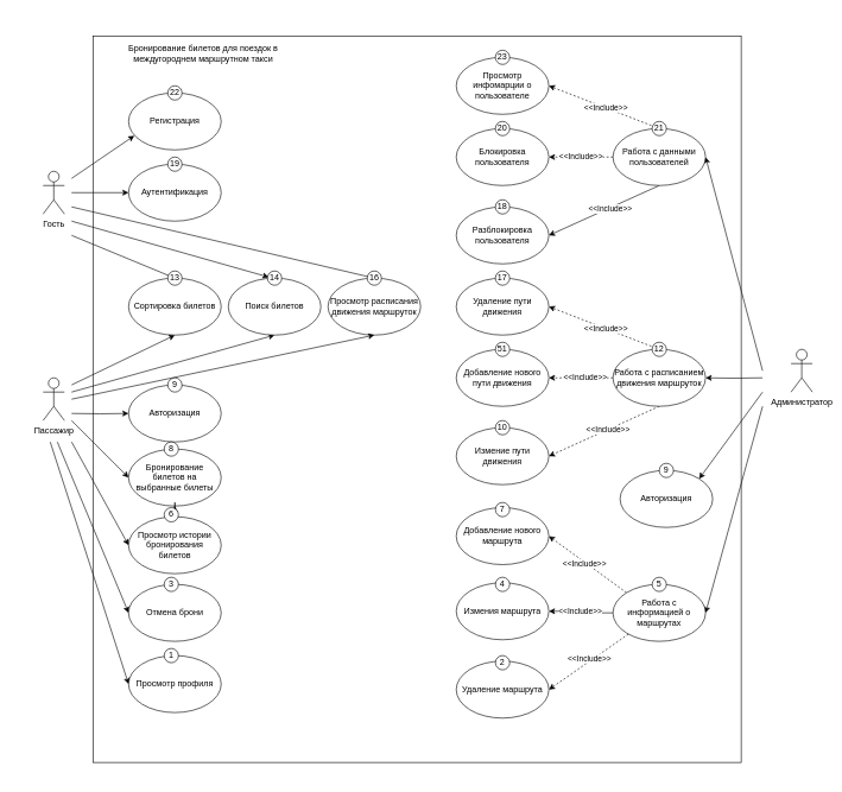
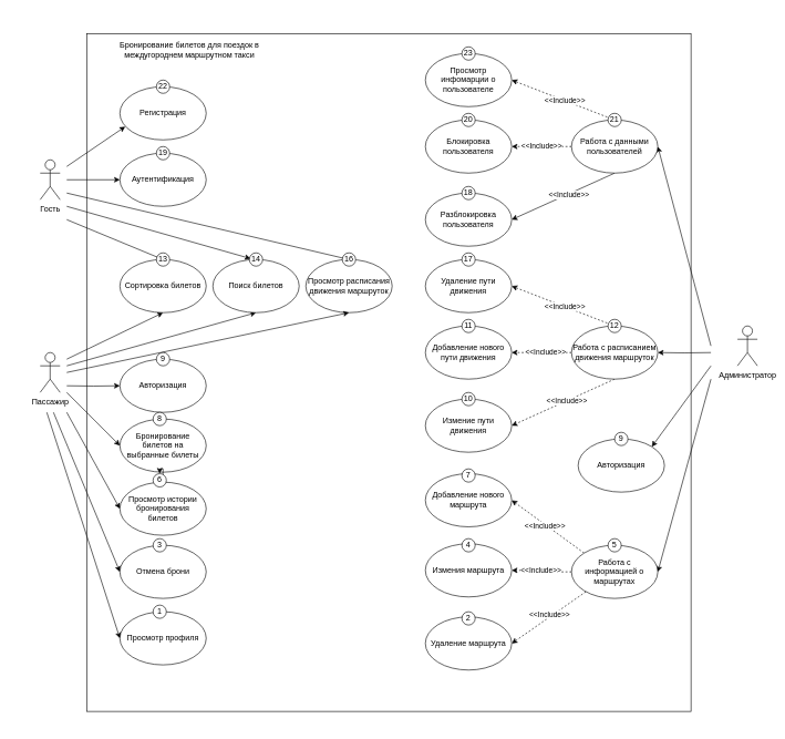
  <mxCell id="0" />
  <mxCell id="1" parent="0" />
  <mxCell id="2" value="" style="rounded=0;whiteSpace=wrap;html=1;strokeColor=none;fillColor=none;" parent="1" vertex="1"><mxGeometry x="20" y="20" width="1140" height="1070" as="geometry" /></mxCell>
  <mxCell id="3" value="" style="rounded=0;whiteSpace=wrap;html=1;" parent="1" vertex="1"><mxGeometry x="130" y="50" width="910" height="1020" as="geometry" /></mxCell>
  <mxCell id="4" style="rounded=0;orthogonalLoop=1;jettySize=auto;html=1;entryX=0.5;entryY=0;entryDx=0;entryDy=0;" parent="1" target="21" edge="1"><mxGeometry relative="1" as="geometry"><mxPoint x="100" y="330" as="sourcePoint" /></mxGeometry></mxCell>
  <mxCell id="5" style="rounded=0;orthogonalLoop=1;jettySize=auto;html=1;entryX=0.437;entryY=-0.017;entryDx=0;entryDy=0;entryPerimeter=0;" parent="1" target="20" edge="1"><mxGeometry relative="1" as="geometry"><mxPoint x="100" y="310" as="sourcePoint" /></mxGeometry></mxCell>
  <mxCell id="6" style="rounded=0;orthogonalLoop=1;jettySize=auto;html=1;entryX=0;entryY=0.5;entryDx=0;entryDy=0;" parent="1" target="18" edge="1"><mxGeometry relative="1" as="geometry"><mxPoint x="100" y="270" as="sourcePoint" /></mxGeometry></mxCell>
  <mxCell id="7" style="rounded=0;orthogonalLoop=1;jettySize=auto;html=1;entryX=0.5;entryY=0;entryDx=0;entryDy=0;" parent="1" target="19" edge="1"><mxGeometry relative="1" as="geometry"><mxPoint x="100" y="290" as="sourcePoint" /></mxGeometry></mxCell>
  <mxCell id="8" value="Гость" style="shape=umlActor;verticalLabelPosition=bottom;verticalAlign=top;html=1;outlineConnect=0;" parent="1" vertex="1"><mxGeometry x="60" y="240" width="30" height="60" as="geometry" /></mxCell>
  <mxCell id="9" style="rounded=0;orthogonalLoop=1;jettySize=auto;html=1;entryX=0.5;entryY=1;entryDx=0;entryDy=0;" parent="1" target="21" edge="1"><mxGeometry relative="1" as="geometry"><mxPoint x="100" y="540" as="sourcePoint" /></mxGeometry></mxCell>
  <mxCell id="10" style="rounded=0;orthogonalLoop=1;jettySize=auto;html=1;entryX=0.5;entryY=1;entryDx=0;entryDy=0;" parent="1" target="20" edge="1"><mxGeometry relative="1" as="geometry"><mxPoint x="100" y="550" as="sourcePoint" /></mxGeometry></mxCell>
  <mxCell id="11" style="edgeStyle=orthogonalEdgeStyle;rounded=0;orthogonalLoop=1;jettySize=auto;html=1;entryX=0;entryY=0.5;entryDx=0;entryDy=0;" parent="1" target="23" edge="1"><mxGeometry relative="1" as="geometry"><mxPoint x="100" y="580" as="sourcePoint" /></mxGeometry></mxCell>
  <mxCell id="12" style="rounded=0;orthogonalLoop=1;jettySize=auto;html=1;entryX=0;entryY=0.5;entryDx=0;entryDy=0;" parent="1" target="25" edge="1"><mxGeometry relative="1" as="geometry"><mxPoint x="100" y="590" as="sourcePoint" /></mxGeometry></mxCell>
  <mxCell id="13" style="rounded=0;orthogonalLoop=1;jettySize=auto;html=1;entryX=0;entryY=0.5;entryDx=0;entryDy=0;" parent="1" target="27" edge="1"><mxGeometry relative="1" as="geometry"><mxPoint x="100" y="620" as="sourcePoint" /></mxGeometry></mxCell>
  <mxCell id="14" style="rounded=0;orthogonalLoop=1;jettySize=auto;html=1;entryX=0;entryY=0.5;entryDx=0;entryDy=0;" parent="1" target="28" edge="1"><mxGeometry relative="1" as="geometry"><mxPoint x="80" y="620" as="sourcePoint" /></mxGeometry></mxCell>
  <mxCell id="15" style="rounded=0;orthogonalLoop=1;jettySize=auto;html=1;entryX=0;entryY=0.5;entryDx=0;entryDy=0;" parent="1" target="29" edge="1"><mxGeometry relative="1" as="geometry"><mxPoint x="70" y="620" as="sourcePoint" /></mxGeometry></mxCell>
  <mxCell id="16" value="Пассажир" style="shape=umlActor;verticalLabelPosition=bottom;verticalAlign=top;html=1;outlineConnect=0;" parent="1" vertex="1"><mxGeometry x="60" y="530" width="30" height="60" as="geometry" /></mxCell>
  <mxCell id="17" value="Регистрация" style="ellipse;whiteSpace=wrap;html=1;" parent="1" vertex="1"><mxGeometry x="180" y="130" width="130" height="80" as="geometry" /></mxCell>
  <mxCell id="18" value="Аутентификация" style="ellipse;whiteSpace=wrap;html=1;" parent="1" vertex="1"><mxGeometry x="180" y="230" width="130" height="80" as="geometry" /></mxCell>
  <mxCell id="19" value="Просмотр расписания движения маршруток" style="ellipse;whiteSpace=wrap;html=1;" parent="1" vertex="1"><mxGeometry x="460" y="390" width="130" height="80" as="geometry" /></mxCell>
  <mxCell id="20" value="Поиск билетов" style="ellipse;whiteSpace=wrap;html=1;" parent="1" vertex="1"><mxGeometry x="320" y="390" width="130" height="80" as="geometry" /></mxCell>
  <mxCell id="21" value="Сортировка билетов" style="ellipse;whiteSpace=wrap;html=1;" parent="1" vertex="1"><mxGeometry x="180" y="390" width="130" height="80" as="geometry" /></mxCell>
  <mxCell id="22" style="rounded=0;orthogonalLoop=1;jettySize=auto;html=1;entryX=0.062;entryY=0.75;entryDx=0;entryDy=0;entryPerimeter=0;" parent="1" target="17" edge="1"><mxGeometry relative="1" as="geometry"><mxPoint x="100" y="250" as="sourcePoint" /></mxGeometry></mxCell>
  <mxCell id="23" value="Авторизация" style="ellipse;whiteSpace=wrap;html=1;" parent="1" vertex="1"><mxGeometry x="180" y="540" width="130" height="80" as="geometry" /></mxCell>
  <mxCell id="24" style="rounded=0;orthogonalLoop=1;jettySize=auto;html=1;entryX=0.5;entryY=1;entryDx=0;entryDy=0;" parent="1" target="19" edge="1"><mxGeometry relative="1" as="geometry"><mxPoint x="100" y="560" as="sourcePoint" /><mxPoint x="470" y="470" as="targetPoint" /></mxGeometry></mxCell>
  <mxCell id="25" value="Бронирование билетов на выбранные билеты" style="ellipse;whiteSpace=wrap;html=1;" parent="1" vertex="1"><mxGeometry x="180" y="630" width="130" height="80" as="geometry" /></mxCell>
- <mxCell id="26" value="" style="edgeStyle=orthogonalEdgeStyle;rounded=0;orthogonalLoop=1;jettySize=auto;html=1;" edge="1" parent="1" source="27" target="25"><mxGeometry relative="1" as="geometry" /></mxCell>
+ <mxCell id="26" value="" style="edgeStyle=orthogonalEdgeStyle;rounded=0;orthogonalLoop=1;jettySize=auto;html=1;" edge="1" parent="1" source="27" target="72"><mxGeometry relative="1" as="geometry" /></mxCell>
  <mxCell id="27" value="Просмотр истории бронирования билетов" style="ellipse;whiteSpace=wrap;html=1;" parent="1" vertex="1"><mxGeometry x="180" y="725" width="130" height="80" as="geometry" /></mxCell>
  <mxCell id="28" value="Отмена брони" style="ellipse;whiteSpace=wrap;html=1;" parent="1" vertex="1"><mxGeometry x="180" y="820" width="130" height="80" as="geometry" /></mxCell>
  <mxCell id="29" value="Просмотр профиля" style="ellipse;whiteSpace=wrap;html=1;" parent="1" vertex="1"><mxGeometry x="180" y="920" width="130" height="80" as="geometry" /></mxCell>
  <mxCell id="30" style="rounded=0;orthogonalLoop=1;jettySize=auto;html=1;entryX=1;entryY=0.5;entryDx=0;entryDy=0;" parent="1" target="61" edge="1"><mxGeometry relative="1" as="geometry"><mxPoint x="1070" y="520" as="sourcePoint" /></mxGeometry></mxCell>
  <mxCell id="31" style="edgeStyle=orthogonalEdgeStyle;rounded=0;orthogonalLoop=1;jettySize=auto;html=1;entryX=1;entryY=0.5;entryDx=0;entryDy=0;" parent="1" target="41" edge="1"><mxGeometry relative="1" as="geometry"><mxPoint x="1070" y="530" as="sourcePoint" /></mxGeometry></mxCell>
  <mxCell id="32" style="rounded=0;orthogonalLoop=1;jettySize=auto;html=1;entryX=1;entryY=0.5;entryDx=0;entryDy=0;" parent="1" target="51" edge="1"><mxGeometry relative="1" as="geometry"><mxPoint x="1070" y="570" as="sourcePoint" /></mxGeometry></mxCell>
  <mxCell id="33" style="rounded=0;orthogonalLoop=1;jettySize=auto;html=1;entryX=1;entryY=0;entryDx=0;entryDy=0;" parent="1" target="66" edge="1"><mxGeometry relative="1" as="geometry"><mxPoint x="1070" y="550" as="sourcePoint" /></mxGeometry></mxCell>
  <mxCell id="34" value="Администратор" style="shape=umlActor;verticalLabelPosition=bottom;verticalAlign=top;html=1;outlineConnect=0;" parent="1" vertex="1"><mxGeometry x="1110" y="490" width="30" height="60" as="geometry" /></mxCell>
  <mxCell id="35" style="rounded=0;orthogonalLoop=1;jettySize=auto;html=1;exitX=0.5;exitY=1;exitDx=0;exitDy=0;entryX=1;entryY=0.5;entryDx=0;entryDy=0;dashed=1;" parent="1" source="41" target="43" edge="1"><mxGeometry relative="1" as="geometry" /></mxCell>
  <mxCell id="36" value="&amp;lt;&amp;lt;Include&amp;gt;&amp;gt;" style="edgeLabel;html=1;align=center;verticalAlign=middle;resizable=0;points=[];" parent="35" vertex="1" connectable="0"><mxGeometry x="-0.054" relative="1" as="geometry"><mxPoint as="offset" /></mxGeometry></mxCell>
  <mxCell id="37" style="rounded=0;orthogonalLoop=1;jettySize=auto;html=1;exitX=0;exitY=0.5;exitDx=0;exitDy=0;entryX=1;entryY=0.5;entryDx=0;entryDy=0;dashed=1;" parent="1" source="41" target="42" edge="1"><mxGeometry relative="1" as="geometry" /></mxCell>
  <mxCell id="38" value="&amp;lt;&amp;lt;Include&amp;gt;&amp;gt;" style="edgeLabel;html=1;align=center;verticalAlign=middle;resizable=0;points=[];" parent="37" vertex="1" connectable="0"><mxGeometry x="-0.122" y="-1" relative="1" as="geometry"><mxPoint as="offset" /></mxGeometry></mxCell>
  <mxCell id="39" style="rounded=0;orthogonalLoop=1;jettySize=auto;html=1;exitX=0.5;exitY=0;exitDx=0;exitDy=0;entryX=1;entryY=0.5;entryDx=0;entryDy=0;dashed=1;" parent="1" source="41" target="44" edge="1"><mxGeometry relative="1" as="geometry" /></mxCell>
  <mxCell id="40" value="&amp;lt;&amp;lt;Include&amp;gt;&amp;gt;" style="edgeLabel;html=1;align=center;verticalAlign=middle;resizable=0;points=[];" parent="39" vertex="1" connectable="0"><mxGeometry x="-0.023" relative="1" as="geometry"><mxPoint as="offset" /></mxGeometry></mxCell>
  <mxCell id="41" value="Работа с расписанием движения маршруток" style="ellipse;whiteSpace=wrap;html=1;" parent="1" vertex="1"><mxGeometry x="860" y="490" width="130" height="80" as="geometry" /></mxCell>
  <mxCell id="42" value="Добавление нового пути движения" style="ellipse;whiteSpace=wrap;html=1;" parent="1" vertex="1"><mxGeometry x="640" y="490" width="130" height="80" as="geometry" /></mxCell>
  <mxCell id="43" value="Измение  пути движения" style="ellipse;whiteSpace=wrap;html=1;" parent="1" vertex="1"><mxGeometry x="640" y="600" width="130" height="80" as="geometry" /></mxCell>
  <mxCell id="44" value="Удаление пути движения" style="ellipse;whiteSpace=wrap;html=1;" parent="1" vertex="1"><mxGeometry x="640" y="390" width="130" height="80" as="geometry" /></mxCell>
  <mxCell id="45" style="rounded=0;orthogonalLoop=1;jettySize=auto;html=1;exitX=0;exitY=0;exitDx=0;exitDy=0;entryX=1;entryY=0.5;entryDx=0;entryDy=0;dashed=1;" parent="1" source="51" target="52" edge="1"><mxGeometry relative="1" as="geometry" /></mxCell>
  <mxCell id="46" value="&amp;lt;&amp;lt;Include&amp;gt;&amp;gt;" style="edgeLabel;html=1;align=center;verticalAlign=middle;resizable=0;points=[];" parent="45" vertex="1" connectable="0"><mxGeometry x="0.068" y="2" relative="1" as="geometry"><mxPoint as="offset" /></mxGeometry></mxCell>
- <mxCell id="47" style="edgeStyle=orthogonalEdgeStyle;rounded=0;orthogonalLoop=1;jettySize=auto;html=1;exitX=0;exitY=0.5;exitDx=0;exitDy=0;entryX=1;entryY=0.5;entryDx=0;entryDy=0;dashed=0;" parent="1" source="51" target="53" edge="1"><mxGeometry relative="1" as="geometry" /></mxCell>
+ <mxCell id="47" style="edgeStyle=orthogonalEdgeStyle;rounded=0;orthogonalLoop=1;jettySize=auto;html=1;exitX=0;exitY=0.5;exitDx=0;exitDy=0;entryX=1;entryY=0.5;entryDx=0;entryDy=0;dashed=1;" parent="1" source="51" target="53" edge="1"><mxGeometry relative="1" as="geometry" /></mxCell>
  <mxCell id="48" value="&amp;lt;&amp;lt;Include&amp;gt;&amp;gt;" style="edgeLabel;html=1;align=center;verticalAlign=middle;resizable=0;points=[];" parent="47" vertex="1" connectable="0"><mxGeometry x="0.057" y="-1" relative="1" as="geometry"><mxPoint y="1" as="offset" /></mxGeometry></mxCell>
  <mxCell id="49" style="rounded=0;orthogonalLoop=1;jettySize=auto;html=1;entryX=1;entryY=0.5;entryDx=0;entryDy=0;dashed=1;" parent="1" source="51" target="54" edge="1"><mxGeometry relative="1" as="geometry" /></mxCell>
  <mxCell id="50" value="&amp;lt;&amp;lt;Include&amp;gt;&amp;gt;" style="edgeLabel;html=1;align=center;verticalAlign=middle;resizable=0;points=[];" parent="49" vertex="1" connectable="0"><mxGeometry x="-0.057" y="-4" relative="1" as="geometry"><mxPoint as="offset" /></mxGeometry></mxCell>
  <mxCell id="51" value="Работа с информацией о маршрутах" style="ellipse;whiteSpace=wrap;html=1;" parent="1" vertex="1"><mxGeometry x="860" y="820" width="130" height="80" as="geometry" /></mxCell>
  <mxCell id="52" value="Добавление нового маршрута" style="ellipse;whiteSpace=wrap;html=1;" parent="1" vertex="1"><mxGeometry x="640" y="712.25" width="130" height="80" as="geometry" /></mxCell>
  <mxCell id="53" value="Измения маршрута" style="ellipse;whiteSpace=wrap;html=1;" parent="1" vertex="1"><mxGeometry x="640" y="817.75" width="130" height="80" as="geometry" /></mxCell>
  <mxCell id="54" value="Удаление маршрута" style="ellipse;whiteSpace=wrap;html=1;" parent="1" vertex="1"><mxGeometry x="640" y="927.75" width="130" height="80" as="geometry" /></mxCell>
  <mxCell id="55" style="rounded=0;orthogonalLoop=1;jettySize=auto;html=1;exitX=0.5;exitY=1;exitDx=0;exitDy=0;entryX=1;entryY=0.5;entryDx=0;entryDy=0;dashed=0;" parent="1" source="61" target="63" edge="1"><mxGeometry relative="1" as="geometry" /></mxCell>
  <mxCell id="56" value="&amp;lt;&amp;lt;Include&amp;gt;&amp;gt;" style="edgeLabel;html=1;align=center;verticalAlign=middle;resizable=0;points=[];" parent="55" vertex="1" connectable="0"><mxGeometry x="-0.1" y="1" relative="1" as="geometry"><mxPoint as="offset" /></mxGeometry></mxCell>
  <mxCell id="57" style="rounded=0;orthogonalLoop=1;jettySize=auto;html=1;exitX=0;exitY=0.5;exitDx=0;exitDy=0;entryX=1;entryY=0.5;entryDx=0;entryDy=0;dashed=1;" parent="1" source="61" target="62" edge="1"><mxGeometry relative="1" as="geometry" /></mxCell>
  <mxCell id="58" value="&amp;lt;&amp;lt;Include&amp;gt;&amp;gt;" style="edgeLabel;html=1;align=center;verticalAlign=middle;resizable=0;points=[];" parent="57" vertex="1" connectable="0"><mxGeometry x="0.017" y="-1" relative="1" as="geometry"><mxPoint as="offset" /></mxGeometry></mxCell>
  <mxCell id="59" style="rounded=0;orthogonalLoop=1;jettySize=auto;html=1;exitX=0.5;exitY=0;exitDx=0;exitDy=0;entryX=1;entryY=0.5;entryDx=0;entryDy=0;dashed=1;" parent="1" source="61" target="64" edge="1"><mxGeometry relative="1" as="geometry" /></mxCell>
  <mxCell id="60" value="&amp;lt;&amp;lt;Include&amp;gt;&amp;gt;" style="edgeLabel;html=1;align=center;verticalAlign=middle;resizable=0;points=[];" parent="59" vertex="1" connectable="0"><mxGeometry x="-0.023" relative="1" as="geometry"><mxPoint as="offset" /></mxGeometry></mxCell>
  <mxCell id="61" value="Работа с данными пользователей" style="ellipse;whiteSpace=wrap;html=1;" parent="1" vertex="1"><mxGeometry x="860" width="130" height="80" as="geometry" y="180" /></mxCell>
  <mxCell id="62" value="Блокировка пользователя" style="ellipse;whiteSpace=wrap;html=1;" parent="1" vertex="1"><mxGeometry x="640" width="130" height="80" as="geometry" y="180" /></mxCell>
  <mxCell id="63" value="Разблокировка пользователя" style="ellipse;whiteSpace=wrap;html=1;" parent="1" vertex="1"><mxGeometry x="640" y="290" width="130" height="80" as="geometry" /></mxCell>
  <mxCell id="64" value="Просмотр инфомарции о пользователе" style="ellipse;whiteSpace=wrap;html=1;" parent="1" vertex="1"><mxGeometry x="640" y="80" width="130" height="80" as="geometry" /></mxCell>
  <mxCell id="65" value="Бронирование билетов для поездок в междугороднем маршрутном такси" style="text;html=1;align=center;verticalAlign=middle;whiteSpace=wrap;rounded=0;" parent="1" vertex="1"><mxGeometry x="140" y="60" width="290" height="30" as="geometry" /></mxCell>
  <mxCell id="66" value="Авторизация" style="ellipse;whiteSpace=wrap;html=1;" parent="1" vertex="1"><mxGeometry x="870" y="660" width="130" height="80" as="geometry" /></mxCell>
  <mxCell id="67" value="1" style="ellipse;whiteSpace=wrap;html=1;" vertex="1" parent="1"><mxGeometry x="230" y="910" width="20" height="20" as="geometry" /></mxCell>
  <mxCell id="68" value="2" style="ellipse;whiteSpace=wrap;html=1;" vertex="1" parent="1"><mxGeometry x="695" y="920" width="20" height="20" as="geometry" /></mxCell>
  <mxCell id="69" value="3" style="ellipse;whiteSpace=wrap;html=1;" vertex="1" parent="1"><mxGeometry x="230" y="810" width="20" height="20" as="geometry" /></mxCell>
  <mxCell id="70" value="4" style="ellipse;whiteSpace=wrap;html=1;" vertex="1" parent="1"><mxGeometry x="695" y="810" width="20" height="20" as="geometry" /></mxCell>
  <mxCell id="71" value="5" style="ellipse;whiteSpace=wrap;html=1;" vertex="1" parent="1"><mxGeometry x="915" y="810" width="20" height="20" as="geometry" /></mxCell>
  <mxCell id="72" value="6" style="ellipse;whiteSpace=wrap;html=1;" vertex="1" parent="1"><mxGeometry x="230" y="712.25" width="20" height="20" as="geometry" /></mxCell>
  <mxCell id="73" value="7" style="ellipse;whiteSpace=wrap;html=1;" vertex="1" parent="1"><mxGeometry x="695" y="705" width="20" height="20" as="geometry" /></mxCell>
  <mxCell id="74" value="8" style="ellipse;whiteSpace=wrap;html=1;" vertex="1" parent="1"><mxGeometry x="230" y="620" width="20" height="20" as="geometry" /></mxCell>
  <mxCell id="75" value="10" style="ellipse;whiteSpace=wrap;html=1;" vertex="1" parent="1"><mxGeometry x="695" y="590" width="20" height="20" as="geometry" /></mxCell>
  <mxCell id="76" value="9" style="ellipse;whiteSpace=wrap;html=1;" vertex="1" parent="1"><mxGeometry x="925" y="650" width="20" height="20" as="geometry" /></mxCell>
  <mxCell id="77" value="9" style="ellipse;whiteSpace=wrap;html=1;" vertex="1" parent="1"><mxGeometry x="235" y="530" width="20" height="20" as="geometry" /></mxCell>
- <mxCell id="78" value="51" style="ellipse;whiteSpace=wrap;html=1;" vertex="1" parent="1"><mxGeometry x="695" y="480" width="20" height="20" as="geometry" /></mxCell>
+ <mxCell id="78" value="11" style="ellipse;whiteSpace=wrap;html=1;" vertex="1" parent="1"><mxGeometry x="695" y="480" width="20" height="20" as="geometry" /></mxCell>
  <mxCell id="79" value="12" style="ellipse;whiteSpace=wrap;html=1;" vertex="1" parent="1"><mxGeometry x="915" y="480" width="20" height="20" as="geometry" /></mxCell>
  <mxCell id="80" value="13" style="ellipse;whiteSpace=wrap;html=1;" vertex="1" parent="1"><mxGeometry x="235" y="380" width="20" height="20" as="geometry" /></mxCell>
  <mxCell id="81" value="14" style="ellipse;whiteSpace=wrap;html=1;" vertex="1" parent="1"><mxGeometry x="375" y="380" width="20" height="20" as="geometry" /></mxCell>
  <mxCell id="82" value="16" style="ellipse;whiteSpace=wrap;html=1;" vertex="1" parent="1"><mxGeometry x="515" y="380" width="20" height="20" as="geometry" /></mxCell>
  <mxCell id="83" value="17" style="ellipse;whiteSpace=wrap;html=1;" vertex="1" parent="1"><mxGeometry x="695" y="380" width="20" height="20" as="geometry" /></mxCell>
  <mxCell id="84" value="18" style="ellipse;whiteSpace=wrap;html=1;" vertex="1" parent="1"><mxGeometry x="695" y="280" width="20" height="20" as="geometry" /></mxCell>
  <mxCell id="85" value="19" style="ellipse;whiteSpace=wrap;html=1;" vertex="1" parent="1"><mxGeometry x="235" y="220" width="20" height="20" as="geometry" /></mxCell>
  <mxCell id="86" value="20" style="ellipse;whiteSpace=wrap;html=1;" vertex="1" parent="1"><mxGeometry x="695" y="170" width="20" height="20" as="geometry" /></mxCell>
  <mxCell id="87" value="21" style="ellipse;whiteSpace=wrap;html=1;" vertex="1" parent="1"><mxGeometry x="915" y="170" width="20" height="20" as="geometry" /></mxCell>
  <mxCell id="88" value="22" style="ellipse;whiteSpace=wrap;html=1;" vertex="1" parent="1"><mxGeometry x="235" y="120" width="20" height="20" as="geometry" /></mxCell>
  <mxCell id="89" value="23" style="ellipse;whiteSpace=wrap;html=1;" vertex="1" parent="1"><mxGeometry x="695" y="70" width="20" height="20" as="geometry" /></mxCell>
